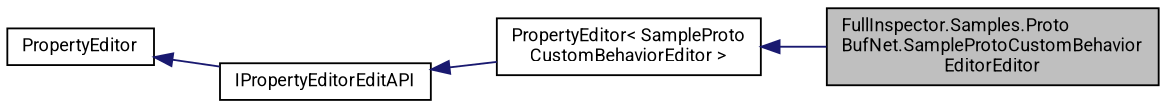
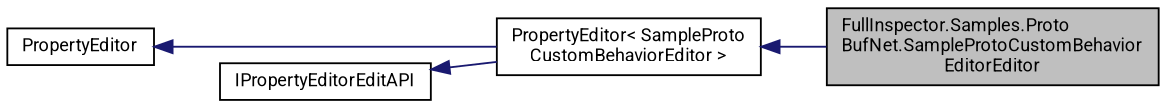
  digraph {
    fontname=Roboto
    rankdir=LR
    node [color=black fillcolor=white fontname=Roboto fontsize=10 shape=record style=filled]
    edge [color=midnightblue dir=back fontname=Roboto fontsize=10 labelfontname=Helvetica labelfontsize=10 style=solid]
    n1 [fillcolor=grey75 fontcolor=black height=0.2 label="FullInspector.Samples.Proto\lBufNet.SampleProtoCustomBehavior\lEditorEditor" width=0.4]
    n2 [height=0.2 label="PropertyEditor\< SampleProto\lCustomBehaviorEditor \>" width=0.4]
    n3 [height=0.2 label=PropertyEditor width=0.4]
    n4 [height=0.2 label=IPropertyEditorEditAPI width=0.4]
    n2 -> n1
-   n3 -> n4
+   n3 -> n2
    n4 -> n2
  }
